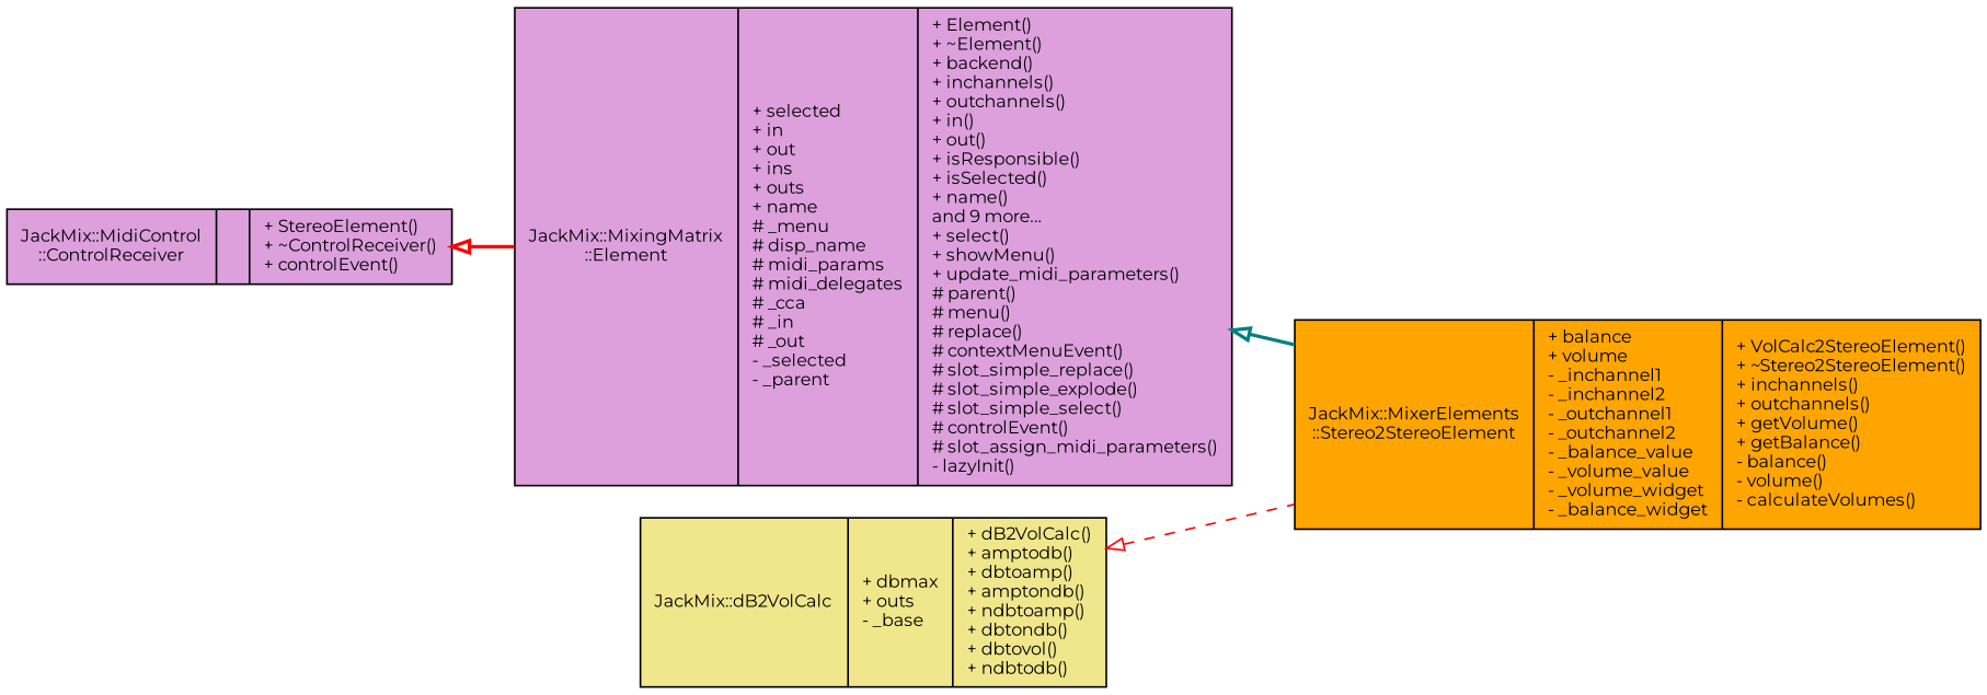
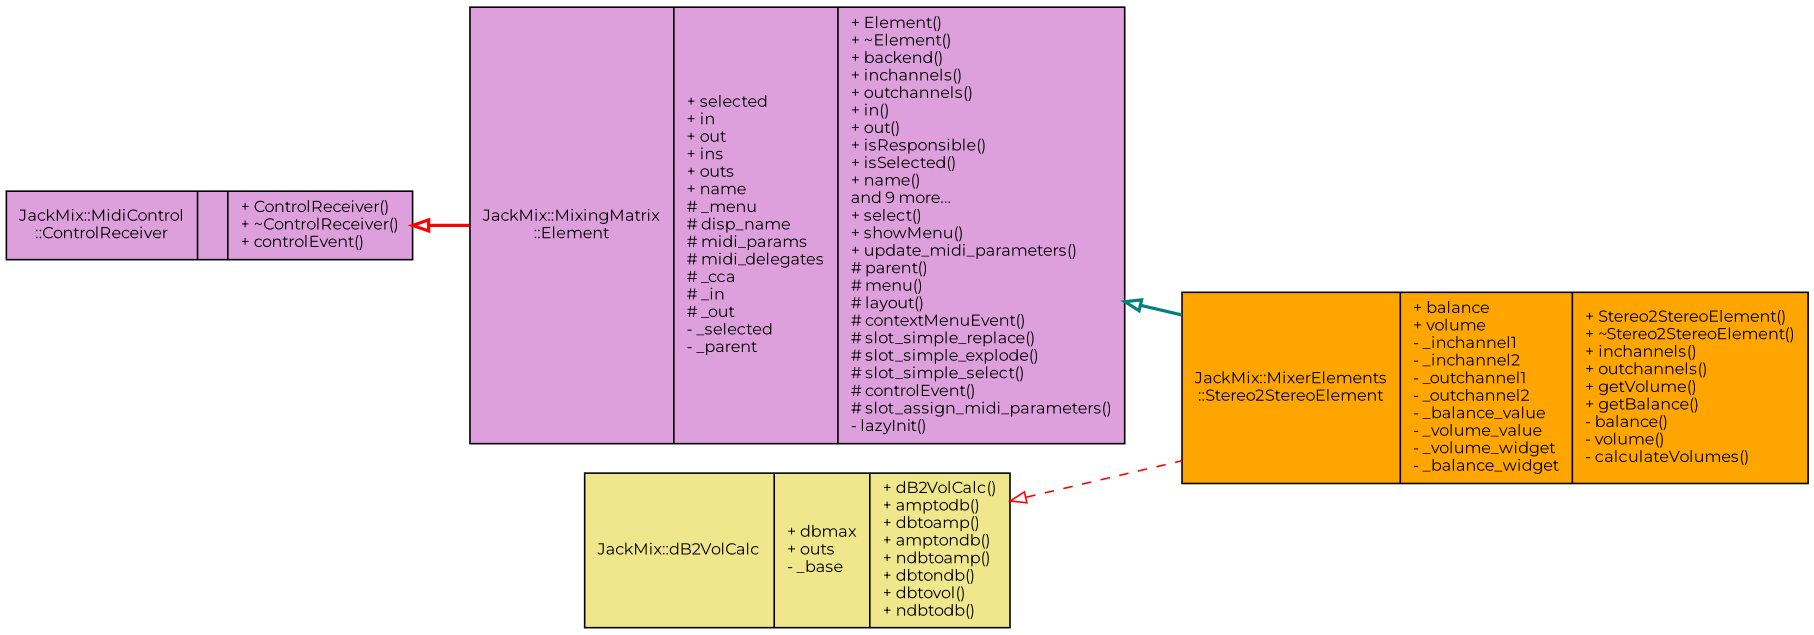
  digraph {
    fontname=Montserrat
    rankdir=LR
    node [color=black fillcolor=plum fontname=Montserrat fontsize=10 shape=record style=filled]
    edge [arrowtail=onormal color=red dir=back fontname=Montserrat fontsize=10 labelfontname=Helvetica labelfontsize=10 style=bold]
-   n1 [fillcolor=orange fontcolor=black height=0.2 label="{JackMix::MixerElements\l::Stereo2StereoElement\n|+ balance\l+ volume\l- _inchannel1\l- _inchannel2\l- _outchannel1\l- _outchannel2\l- _balance_value\l- _volume_value\l- _volume_widget\l- _balance_widget\l|+ VolCalc2StereoElement()\l+ ~Stereo2StereoElement()\l+ inchannels()\l+ outchannels()\l+ getVolume()\l+ getBalance()\l- balance()\l- volume()\l- calculateVolumes()\l}" width=0.4]
-   n2 [height=0.2 label="{JackMix::MixingMatrix\l::Element\n|+ selected\l+ in\l+ out\l+ ins\l+ outs\l+ name\l# _menu\l# disp_name\l# midi_params\l# midi_delegates\l# _cca\l# _in\l# _out\l- _selected\l- _parent\l|+ Element()\l+ ~Element()\l+ backend()\l+ inchannels()\l+ outchannels()\l+ in()\l+ out()\l+ isResponsible()\l+ isSelected()\l+ name()\land 9 more...\l+ select()\l+ showMenu()\l+ update_midi_parameters()\l# parent()\l# menu()\l# replace()\l# contextMenuEvent()\l# slot_simple_replace()\l# slot_simple_explode()\l# slot_simple_select()\l# controlEvent()\l# slot_assign_midi_parameters()\l- lazyInit()\l}" width=0.4]
-   n3 [height=0.2 label="{JackMix::MidiControl\l::ControlReceiver\n||+ StereoElement()\l+ ~ControlReceiver()\l+ controlEvent()\l}" width=0.4]
+   n1 [fillcolor=orange fontcolor=black height=0.2 label="{JackMix::MixerElements\l::Stereo2StereoElement\n|+ balance\l+ volume\l- _inchannel1\l- _inchannel2\l- _outchannel1\l- _outchannel2\l- _balance_value\l- _volume_value\l- _volume_widget\l- _balance_widget\l|+ Stereo2StereoElement()\l+ ~Stereo2StereoElement()\l+ inchannels()\l+ outchannels()\l+ getVolume()\l+ getBalance()\l- balance()\l- volume()\l- calculateVolumes()\l}" width=0.4]
+   n2 [height=0.2 label="{JackMix::MixingMatrix\l::Element\n|+ selected\l+ in\l+ out\l+ ins\l+ outs\l+ name\l# _menu\l# disp_name\l# midi_params\l# midi_delegates\l# _cca\l# _in\l# _out\l- _selected\l- _parent\l|+ Element()\l+ ~Element()\l+ backend()\l+ inchannels()\l+ outchannels()\l+ in()\l+ out()\l+ isResponsible()\l+ isSelected()\l+ name()\land 9 more...\l+ select()\l+ showMenu()\l+ update_midi_parameters()\l# parent()\l# menu()\l# layout()\l# contextMenuEvent()\l# slot_simple_replace()\l# slot_simple_explode()\l# slot_simple_select()\l# controlEvent()\l# slot_assign_midi_parameters()\l- lazyInit()\l}" width=0.4]
+   n3 [height=0.2 label="{JackMix::MidiControl\l::ControlReceiver\n||+ ControlReceiver()\l+ ~ControlReceiver()\l+ controlEvent()\l}" width=0.4]
    n4 [fillcolor=khaki height=0.2 label="{JackMix::dB2VolCalc\n|+ dbmax\l+ outs\l- _base\l|+ dB2VolCalc()\l+ amptodb()\l+ dbtoamp()\l+ amptondb()\l+ ndbtoamp()\l+ dbtondb()\l+ dbtovol()\l+ ndbtodb()\l}" width=0.4]
    n2 -> n1 [color=teal]
    n3 -> n2
    n4 -> n1 [style=dashed]
  }
